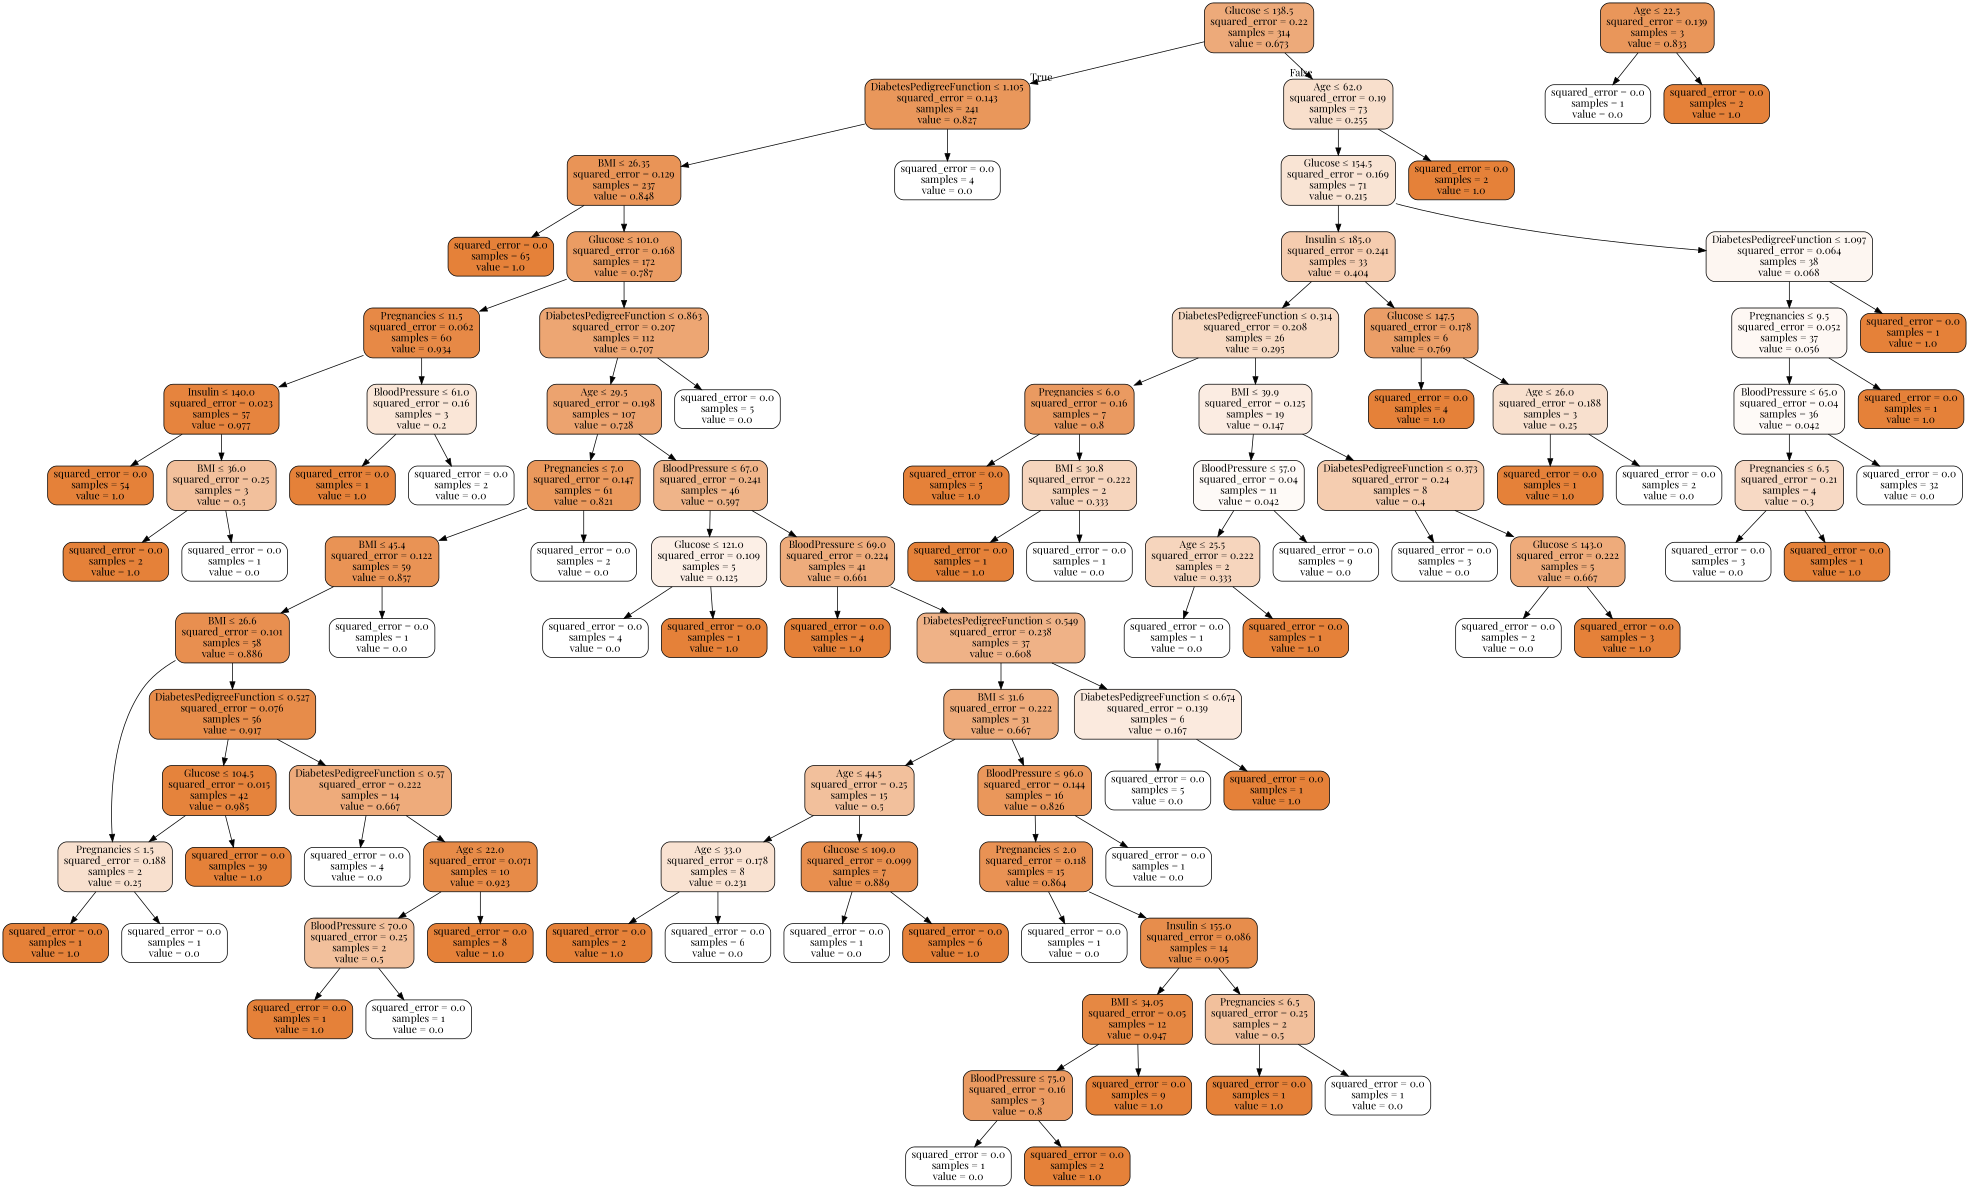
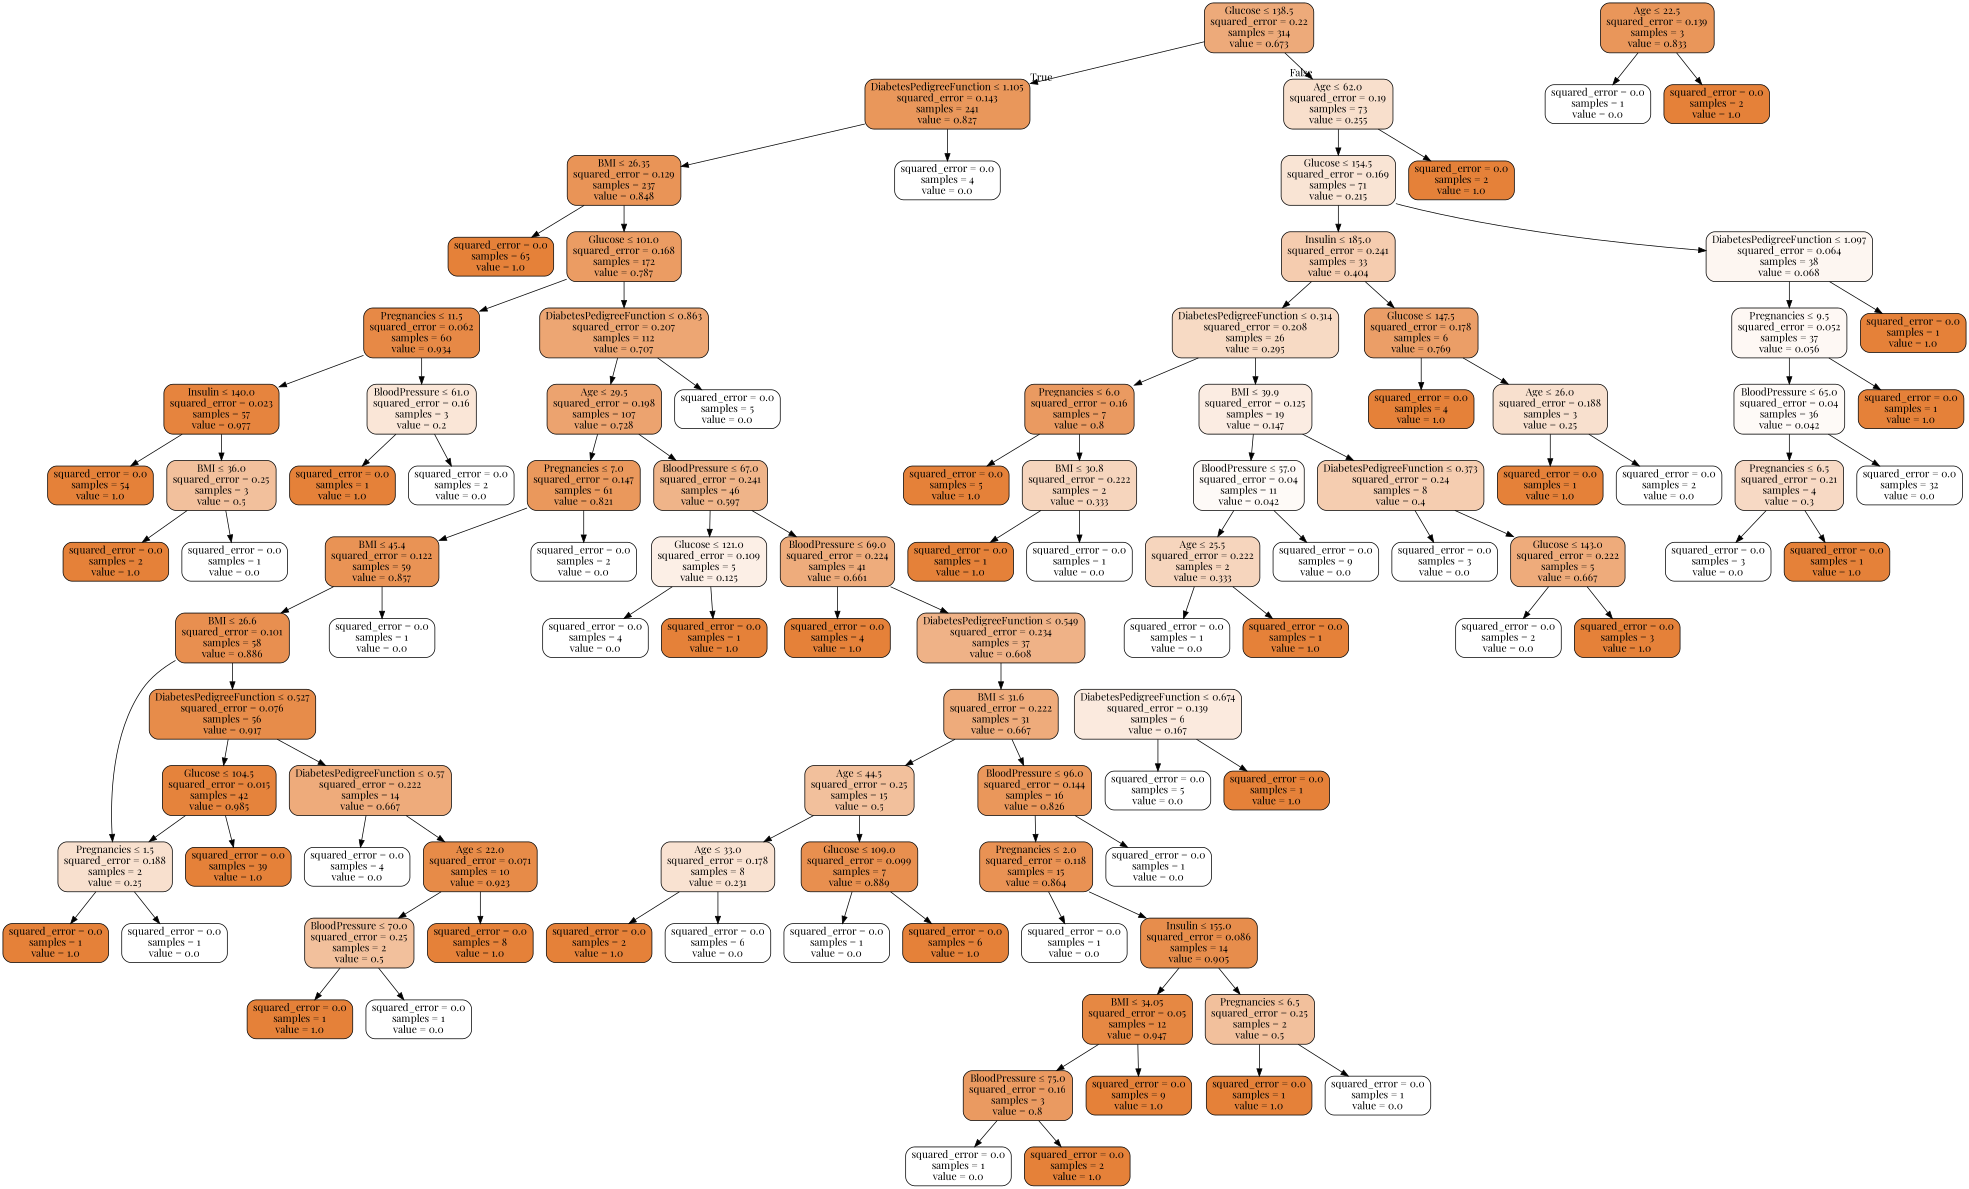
  digraph {
    fontname="Playfair Display"
    node [color=black fillcolor="#e58139" fontname="Playfair Display" shape=box style="filled, rounded"]
    edge [fontname="Playfair Display"]
    n1 [fillcolor="#edaa7a" label=<Glucose &le; 138.5<br/>squared_error = 0.22<br/>samples = 314<br/>value = 0.673>]
    n2 [fillcolor="#e9975b" label=<DiabetesPedigreeFunction &le; 1.105<br/>squared_error = 0.143<br/>samples = 241<br/>value = 0.827>]
    n3 [fillcolor="#f8dfcc" label=<Age &le; 62.0<br/>squared_error = 0.19<br/>samples = 73<br/>value = 0.255>]
    n4 [fillcolor="#e99457" label=<BMI &le; 26.35<br/>squared_error = 0.129<br/>samples = 237<br/>value = 0.848>]
    n5 [fillcolor="#ffffff" label=<squared_error = 0.0<br/>samples = 4<br/>value = 0.0>]
    n6 [fillcolor="#f9e4d4" label=<Glucose &le; 154.5<br/>squared_error = 0.169<br/>samples = 71<br/>value = 0.215>]
    n7 [label=<squared_error = 0.0<br/>samples = 2<br/>value = 1.0>]
    n8 [label=<squared_error = 0.0<br/>samples = 65<br/>value = 1.0>]
    n9 [fillcolor="#eb9c63" label=<Glucose &le; 101.0<br/>squared_error = 0.168<br/>samples = 172<br/>value = 0.787>]
    n10 [fillcolor="#e78946" label=<Pregnancies &le; 11.5<br/>squared_error = 0.062<br/>samples = 60<br/>value = 0.934>]
    n11 [fillcolor="#eda673" label=<DiabetesPedigreeFunction &le; 0.863<br/>squared_error = 0.207<br/>samples = 112<br/>value = 0.707>]
    n12 [fillcolor="#e6843e" label=<Insulin &le; 140.0<br/>squared_error = 0.023<br/>samples = 57<br/>value = 0.977>]
    n13 [fillcolor="#fae6d7" label=<BloodPressure &le; 61.0<br/>squared_error = 0.16<br/>samples = 3<br/>value = 0.2>]
    n14 [fillcolor="#eca36f" label=<Age &le; 29.5<br/>squared_error = 0.198<br/>samples = 107<br/>value = 0.728>]
    n15 [fillcolor="#ffffff" label=<squared_error = 0.0<br/>samples = 5<br/>value = 0.0>]
    n16 [label=<squared_error = 0.0<br/>samples = 54<br/>value = 1.0>]
    n17 [fillcolor="#f2c09c" label=<BMI &le; 36.0<br/>squared_error = 0.25<br/>samples = 3<br/>value = 0.5>]
    n18 [label=<squared_error = 0.0<br/>samples = 1<br/>value = 1.0>]
    n19 [fillcolor="#ffffff" label=<squared_error = 0.0<br/>samples = 2<br/>value = 0.0>]
    n20 [label=<squared_error = 0.0<br/>samples = 2<br/>value = 1.0>]
    n21 [fillcolor="#ffffff" label=<squared_error = 0.0<br/>samples = 1<br/>value = 0.0>]
    n22 [fillcolor="#ea985c" label=<Pregnancies &le; 7.0<br/>squared_error = 0.147<br/>samples = 61<br/>value = 0.821>]
    n23 [fillcolor="#efb489" label=<BloodPressure &le; 67.0<br/>squared_error = 0.241<br/>samples = 46<br/>value = 0.597>]
    n24 [fillcolor="#e99355" label=<BMI &le; 45.4<br/>squared_error = 0.122<br/>samples = 59<br/>value = 0.857>]
    n25 [fillcolor="#ffffff" label=<squared_error = 0.0<br/>samples = 2<br/>value = 0.0>]
    n26 [fillcolor="#fcefe6" label=<Glucose &le; 121.0<br/>squared_error = 0.109<br/>samples = 5<br/>value = 0.125>]
    n27 [fillcolor="#eeac7c" label=<BloodPressure &le; 69.0<br/>squared_error = 0.224<br/>samples = 41<br/>value = 0.661>]
    n28 [fillcolor="#e88f50" label=<BMI &le; 26.6<br/>squared_error = 0.101<br/>samples = 58<br/>value = 0.886>]
    n29 [fillcolor="#ffffff" label=<squared_error = 0.0<br/>samples = 1<br/>value = 0.0>]
    n30 [fillcolor="#f8e0ce" label=<Pregnancies &le; 1.5<br/>squared_error = 0.188<br/>samples = 2<br/>value = 0.25>]
    n31 [fillcolor="#e78c4a" label=<DiabetesPedigreeFunction &le; 0.527<br/>squared_error = 0.076<br/>samples = 56<br/>value = 0.917>]
    n32 [label=<squared_error = 0.0<br/>samples = 1<br/>value = 1.0>]
    n33 [fillcolor="#ffffff" label=<squared_error = 0.0<br/>samples = 1<br/>value = 0.0>]
    n34 [fillcolor="#e5833c" label=<Glucose &le; 104.5<br/>squared_error = 0.015<br/>samples = 42<br/>value = 0.985>]
    n35 [fillcolor="#eeab7b" label=<DiabetesPedigreeFunction &le; 0.57<br/>squared_error = 0.222<br/>samples = 14<br/>value = 0.667>]
    n36 [label=<squared_error = 0.0<br/>samples = 39<br/>value = 1.0>]
    n37 [fillcolor="#ffffff" label=<squared_error = 0.0<br/>samples = 4<br/>value = 0.0>]
    n38 [fillcolor="#e78b48" label=<Age &le; 22.0<br/>squared_error = 0.071<br/>samples = 10<br/>value = 0.923>]
    n39 [fillcolor="#e9965a" label=<Age &le; 22.5<br/>squared_error = 0.139<br/>samples = 3<br/>value = 0.833>]
    n40 [fillcolor="#ffffff" label=<squared_error = 0.0<br/>samples = 1<br/>value = 0.0>]
    n41 [label=<squared_error = 0.0<br/>samples = 2<br/>value = 1.0>]
    n42 [fillcolor="#f2c09c" label=<BloodPressure &le; 70.0<br/>squared_error = 0.25<br/>samples = 2<br/>value = 0.5>]
    n43 [label=<squared_error = 0.0<br/>samples = 8<br/>value = 1.0>]
    n44 [label=<squared_error = 0.0<br/>samples = 1<br/>value = 1.0>]
    n45 [fillcolor="#ffffff" label=<squared_error = 0.0<br/>samples = 1<br/>value = 0.0>]
    n46 [fillcolor="#ffffff" label=<squared_error = 0.0<br/>samples = 4<br/>value = 0.0>]
    n47 [label=<squared_error = 0.0<br/>samples = 1<br/>value = 1.0>]
    n48 [label=<squared_error = 0.0<br/>samples = 4<br/>value = 1.0>]
-   n49 [fillcolor="#efb287" label=<DiabetesPedigreeFunction &le; 0.549<br/>squared_error = 0.238<br/>samples = 37<br/>value = 0.608>]
+   n49 [fillcolor="#efb287" label=<DiabetesPedigreeFunction &le; 0.549<br/>squared_error = 0.234<br/>samples = 37<br/>value = 0.608>]
    n50 [fillcolor="#eeab7b" label=<BMI &le; 31.6<br/>squared_error = 0.222<br/>samples = 31<br/>value = 0.667>]
    n51 [fillcolor="#fbeade" label=<DiabetesPedigreeFunction &le; 0.674<br/>squared_error = 0.139<br/>samples = 6<br/>value = 0.167>]
    n52 [fillcolor="#f2c09c" label=<Age &le; 44.5<br/>squared_error = 0.25<br/>samples = 15<br/>value = 0.5>]
    n53 [fillcolor="#ea975b" label=<BloodPressure &le; 96.0<br/>squared_error = 0.144<br/>samples = 16<br/>value = 0.826>]
    n54 [fillcolor="#ffffff" label=<squared_error = 0.0<br/>samples = 5<br/>value = 0.0>]
    n55 [label=<squared_error = 0.0<br/>samples = 1<br/>value = 1.0>]
    n56 [fillcolor="#f9e2d1" label=<Age &le; 33.0<br/>squared_error = 0.178<br/>samples = 8<br/>value = 0.231>]
    n57 [fillcolor="#e88f4f" label=<Glucose &le; 109.0<br/>squared_error = 0.099<br/>samples = 7<br/>value = 0.889>]
    n58 [fillcolor="#e99254" label=<Pregnancies &le; 2.0<br/>squared_error = 0.118<br/>samples = 15<br/>value = 0.864>]
    n59 [fillcolor="#ffffff" label=<squared_error = 0.0<br/>samples = 1<br/>value = 0.0>]
    n60 [label=<squared_error = 0.0<br/>samples = 2<br/>value = 1.0>]
    n61 [fillcolor="#ffffff" label=<squared_error = 0.0<br/>samples = 6<br/>value = 0.0>]
    n62 [fillcolor="#ffffff" label=<squared_error = 0.0<br/>samples = 1<br/>value = 0.0>]
    n63 [label=<squared_error = 0.0<br/>samples = 6<br/>value = 1.0>]
    n64 [fillcolor="#ffffff" label=<squared_error = 0.0<br/>samples = 1<br/>value = 0.0>]
    n65 [fillcolor="#e78d4c" label=<Insulin &le; 155.0<br/>squared_error = 0.086<br/>samples = 14<br/>value = 0.905>]
    n66 [fillcolor="#e68843" label=<BMI &le; 34.05<br/>squared_error = 0.05<br/>samples = 12<br/>value = 0.947>]
    n67 [fillcolor="#f2c09c" label=<Pregnancies &le; 6.5<br/>squared_error = 0.25<br/>samples = 2<br/>value = 0.5>]
    n68 [fillcolor="#ea9a61" label=<BloodPressure &le; 75.0<br/>squared_error = 0.16<br/>samples = 3<br/>value = 0.8>]
    n69 [label=<squared_error = 0.0<br/>samples = 9<br/>value = 1.0>]
    n70 [label=<squared_error = 0.0<br/>samples = 1<br/>value = 1.0>]
    n71 [fillcolor="#ffffff" label=<squared_error = 0.0<br/>samples = 1<br/>value = 0.0>]
    n72 [fillcolor="#ffffff" label=<squared_error = 0.0<br/>samples = 1<br/>value = 0.0>]
    n73 [label=<squared_error = 0.0<br/>samples = 2<br/>value = 1.0>]
    n74 [fillcolor="#f5ccaf" label=<Insulin &le; 185.0<br/>squared_error = 0.241<br/>samples = 33<br/>value = 0.404>]
    n75 [fillcolor="#fdf6f1" label=<DiabetesPedigreeFunction &le; 1.097<br/>squared_error = 0.064<br/>samples = 38<br/>value = 0.068>]
    n76 [fillcolor="#f7dac4" label=<DiabetesPedigreeFunction &le; 0.314<br/>squared_error = 0.208<br/>samples = 26<br/>value = 0.295>]
    n77 [fillcolor="#eb9e67" label=<Glucose &le; 147.5<br/>squared_error = 0.178<br/>samples = 6<br/>value = 0.769>]
    n78 [fillcolor="#fef8f4" label=<Pregnancies &le; 9.5<br/>squared_error = 0.052<br/>samples = 37<br/>value = 0.056>]
    n79 [label=<squared_error = 0.0<br/>samples = 1<br/>value = 1.0>]
    n80 [fillcolor="#ea9a61" label=<Pregnancies &le; 6.0<br/>squared_error = 0.16<br/>samples = 7<br/>value = 0.8>]
    n81 [fillcolor="#fbece2" label=<BMI &le; 39.9<br/>squared_error = 0.125<br/>samples = 19<br/>value = 0.147>]
    n82 [label=<squared_error = 0.0<br/>samples = 4<br/>value = 1.0>]
    n83 [fillcolor="#f8e0ce" label=<Age &le; 26.0<br/>squared_error = 0.188<br/>samples = 3<br/>value = 0.25>]
    n84 [label=<squared_error = 0.0<br/>samples = 5<br/>value = 1.0>]
    n85 [fillcolor="#f6d5bd" label=<BMI &le; 30.8<br/>squared_error = 0.222<br/>samples = 2<br/>value = 0.333>]
    n86 [fillcolor="#fefaf7" label=<BloodPressure &le; 57.0<br/>squared_error = 0.04<br/>samples = 11<br/>value = 0.042>]
    n87 [fillcolor="#f5cdb0" label=<DiabetesPedigreeFunction &le; 0.373<br/>squared_error = 0.24<br/>samples = 8<br/>value = 0.4>]
    n88 [label=<squared_error = 0.0<br/>samples = 1<br/>value = 1.0>]
    n89 [fillcolor="#ffffff" label=<squared_error = 0.0<br/>samples = 1<br/>value = 0.0>]
    n90 [fillcolor="#f6d5bd" label=<Age &le; 25.5<br/>squared_error = 0.222<br/>samples = 2<br/>value = 0.333>]
    n91 [fillcolor="#ffffff" label=<squared_error = 0.0<br/>samples = 9<br/>value = 0.0>]
    n92 [fillcolor="#ffffff" label=<squared_error = 0.0<br/>samples = 3<br/>value = 0.0>]
    n93 [fillcolor="#eeab7b" label=<Glucose &le; 143.0<br/>squared_error = 0.222<br/>samples = 5<br/>value = 0.667>]
    n94 [fillcolor="#ffffff" label=<squared_error = 0.0<br/>samples = 1<br/>value = 0.0>]
    n95 [label=<squared_error = 0.0<br/>samples = 1<br/>value = 1.0>]
    n96 [fillcolor="#ffffff" label=<squared_error = 0.0<br/>samples = 2<br/>value = 0.0>]
    n97 [label=<squared_error = 0.0<br/>samples = 3<br/>value = 1.0>]
    n98 [label=<squared_error = 0.0<br/>samples = 1<br/>value = 1.0>]
    n99 [fillcolor="#ffffff" label=<squared_error = 0.0<br/>samples = 2<br/>value = 0.0>]
    n100 [fillcolor="#fefaf7" label=<BloodPressure &le; 65.0<br/>squared_error = 0.04<br/>samples = 36<br/>value = 0.042>]
    n101 [label=<squared_error = 0.0<br/>samples = 1<br/>value = 1.0>]
    n102 [fillcolor="#f7d9c4" label=<Pregnancies &le; 6.5<br/>squared_error = 0.21<br/>samples = 4<br/>value = 0.3>]
    n103 [fillcolor="#ffffff" label=<squared_error = 0.0<br/>samples = 32<br/>value = 0.0>]
    n104 [fillcolor="#ffffff" label=<squared_error = 0.0<br/>samples = 3<br/>value = 0.0>]
    n105 [label=<squared_error = 0.0<br/>samples = 1<br/>value = 1.0>]
    n1 -> n2 [headlabel=True labelangle=45 labeldistance=2.5]
    n1 -> n3 [headlabel=False labelangle=-45 labeldistance=2.5]
    n2 -> n4
    n2 -> n5
    n3 -> n6
    n3 -> n7
    n4 -> n8
    n4 -> n9
    n6 -> n74
    n6 -> n75
    n9 -> n10
    n9 -> n11
    n10 -> n12
    n10 -> n13
    n11 -> n14
    n11 -> n15
    n12 -> n16
    n12 -> n17
    n13 -> n18
    n13 -> n19
    n14 -> n22
    n14 -> n23
    n17 -> n20
    n17 -> n21
    n22 -> n24
    n22 -> n25
    n23 -> n26
    n23 -> n27
    n24 -> n28
    n24 -> n29
    n26 -> n46
    n26 -> n47
    n27 -> n48
    n27 -> n49
    n28 -> n30
    n28 -> n31
    n30 -> n32
    n30 -> n33
    n31 -> n34
    n31 -> n35
    n34 -> n30
    n34 -> n36
    n35 -> n37
    n35 -> n38
    n38 -> n42
    n38 -> n43
    n39 -> n40
    n39 -> n41
    n42 -> n44
    n42 -> n45
    n49 -> n50
-   n49 -> n51
    n50 -> n52
    n50 -> n53
    n51 -> n54
    n51 -> n55
    n52 -> n56
    n52 -> n57
    n53 -> n58
    n53 -> n59
    n56 -> n60
    n56 -> n61
    n57 -> n62
    n57 -> n63
    n58 -> n64
    n58 -> n65
    n65 -> n66
    n65 -> n67
    n66 -> n68
    n66 -> n69
    n67 -> n70
    n67 -> n71
    n68 -> n72
    n68 -> n73
    n74 -> n76
    n74 -> n77
    n75 -> n78
    n75 -> n79
    n76 -> n80
    n76 -> n81
    n77 -> n82
    n77 -> n83
    n78 -> n100
    n78 -> n101
    n80 -> n84
    n80 -> n85
    n81 -> n86
    n81 -> n87
    n83 -> n98
    n83 -> n99
    n85 -> n88
    n85 -> n89
    n86 -> n90
    n86 -> n91
    n87 -> n92
    n87 -> n93
    n90 -> n94
    n90 -> n95
    n93 -> n96
    n93 -> n97
    n100 -> n102
    n100 -> n103
    n102 -> n104
    n102 -> n105
  }
